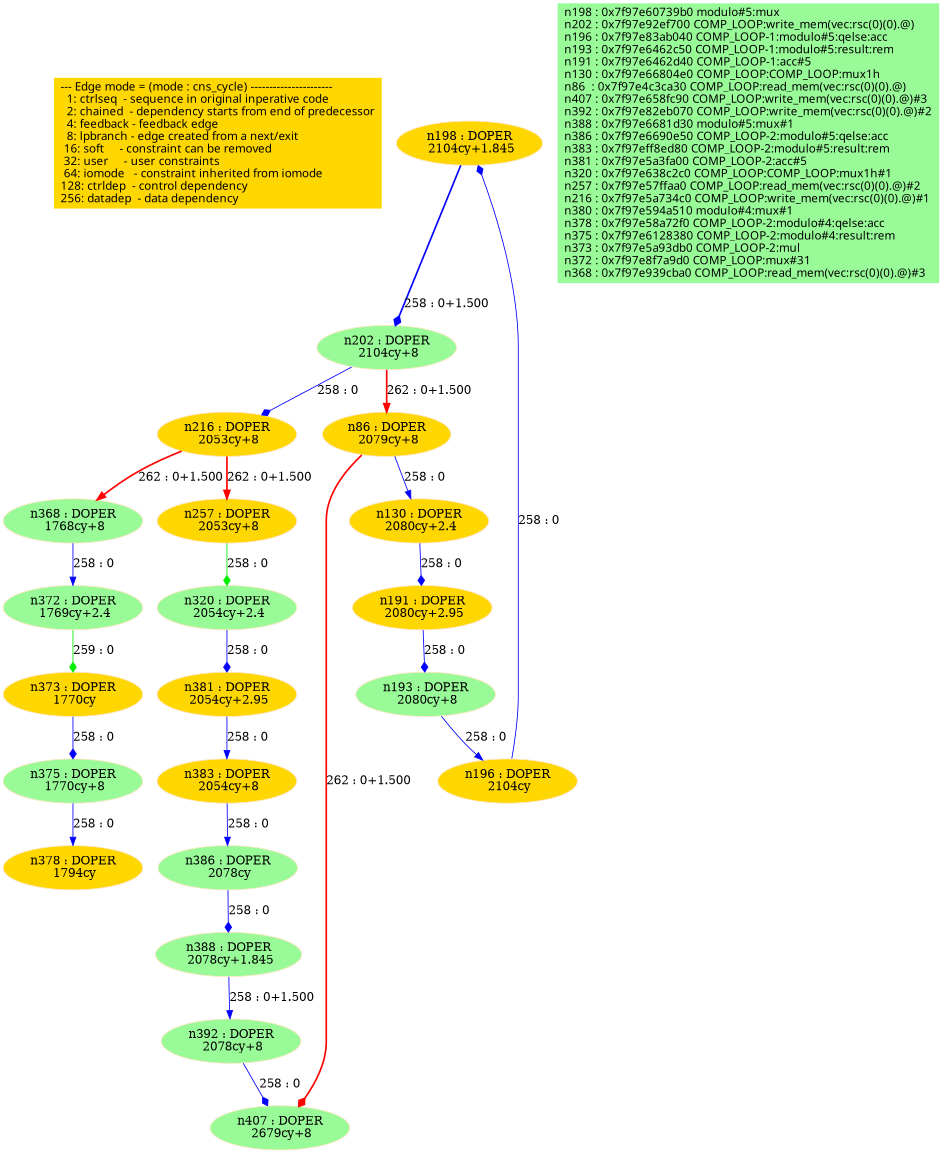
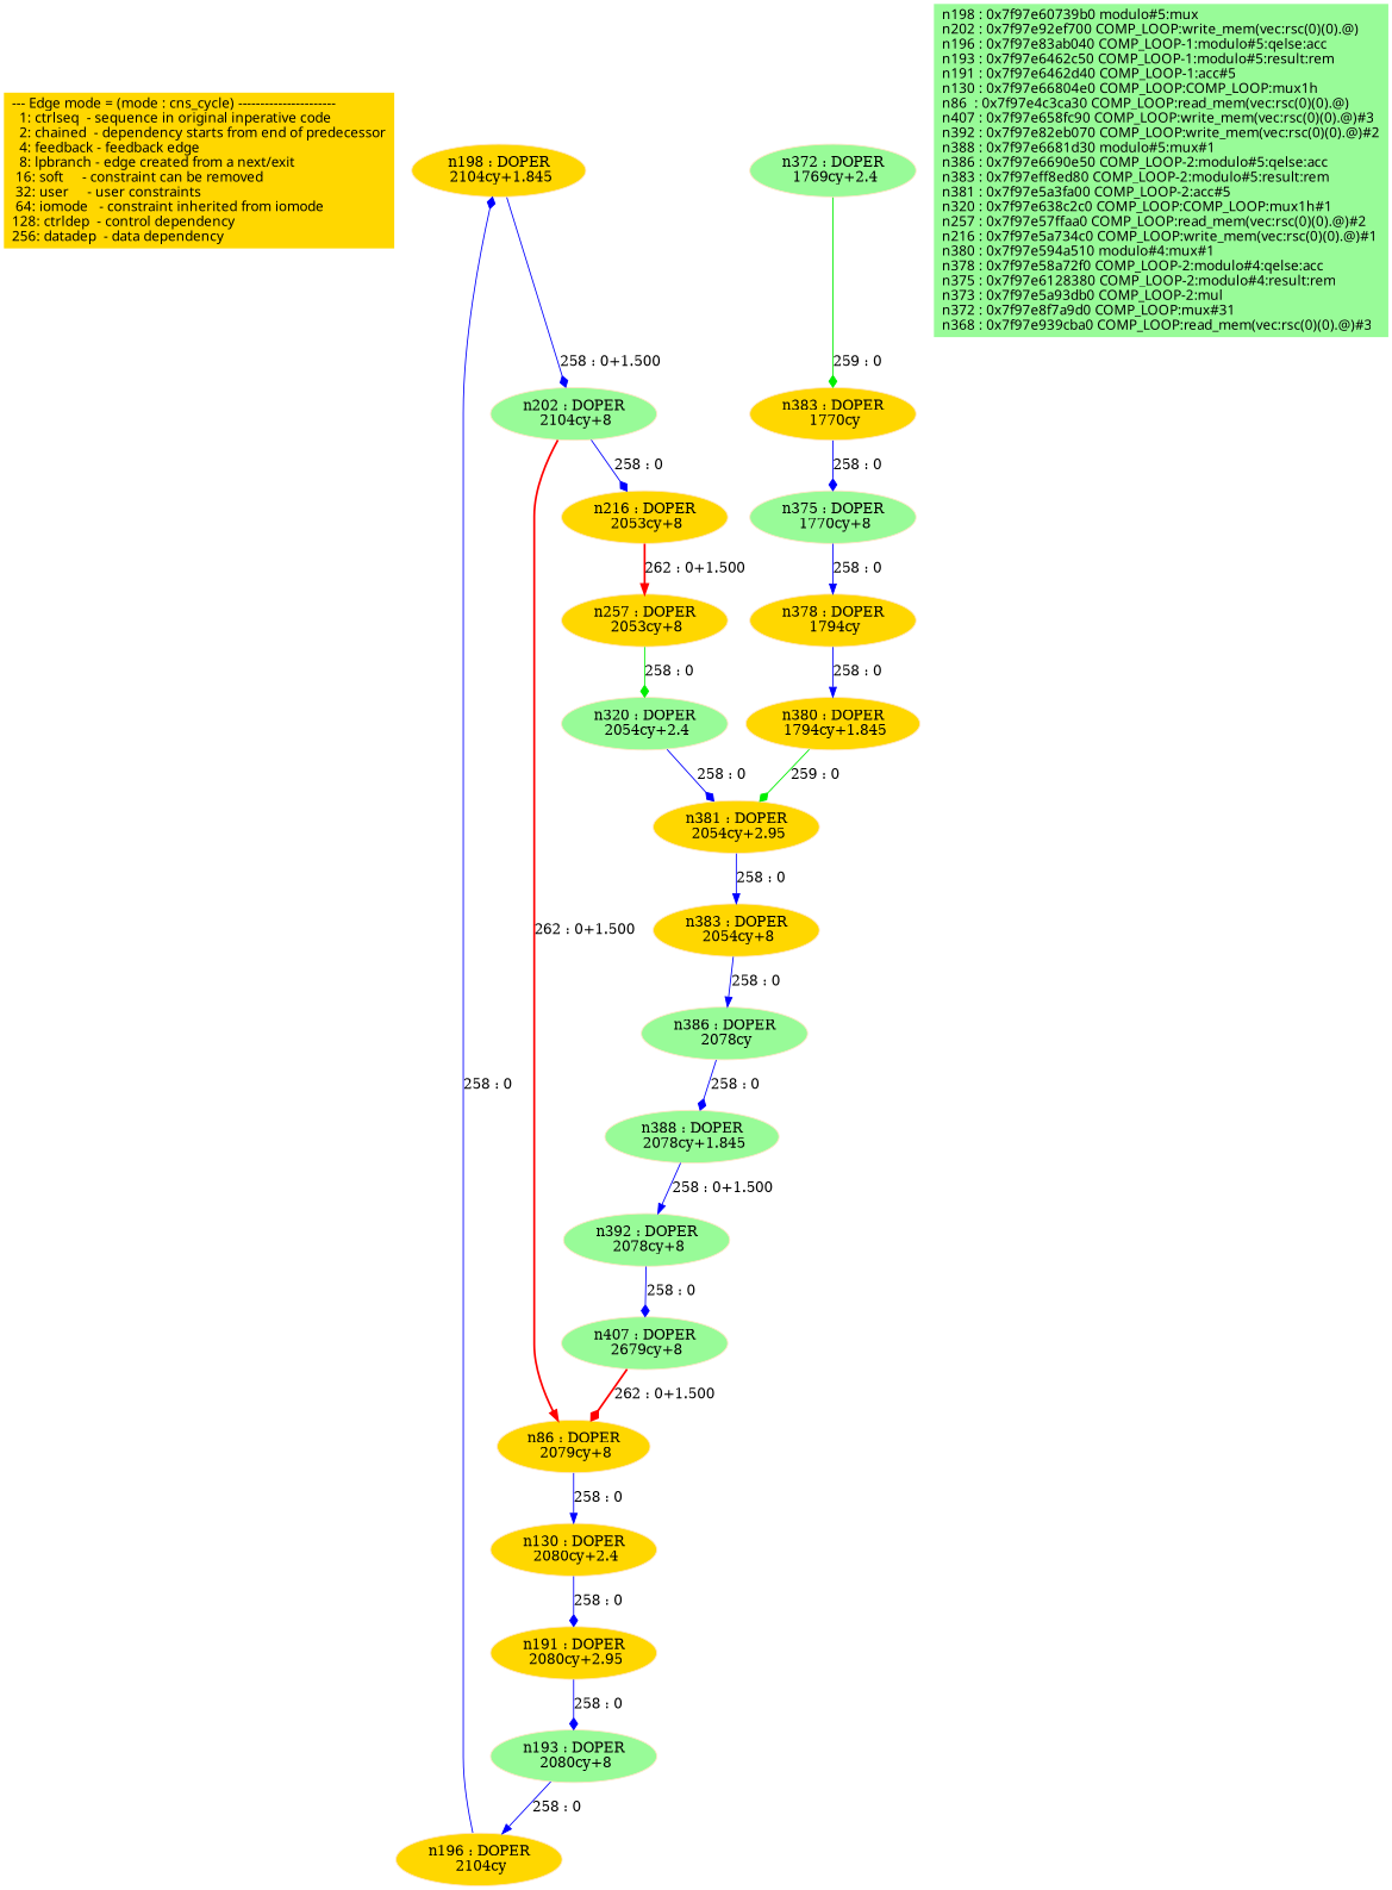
  digraph {
    node [fillcolor=gold shape=ellipse style=filled color=bisque]
    edge [arrowhead=diamond color=blue]
    n1 [fontname=Fixed label="--- Edge mode = (mode : cns_cycle) ----------------------\l  1: ctrlseq  - sequence in original inperative code     \l  2: chained  - dependency starts from end of predecessor\l  4: feedback - feedback edge                            \l  8: lpbranch - edge created from a next/exit            \l 16: soft     - constraint can be removed                \l 32: user     - user constraints                         \l 64: iomode   - constraint inherited from iomode         \l128: ctrldep  - control dependency                       \l256: datadep  - data dependency                          \l" labeljust=left shape=none color=""]
    n2 [label="n198 : DOPER\n 2104cy+1.845\n"]
    n3 [fillcolor=palegreen label="n202 : DOPER\n 2104cy+8\n"]
    n4 [label="n86 : DOPER\n 2079cy+8\n"]
    n5 [label="n216 : DOPER\n 2053cy+8\n"]
    n6 [label="n130 : DOPER\n 2080cy+2.4\n"]
    n7 [label="n257 : DOPER\n 2053cy+8\n"]
-   n8 [fillcolor=palegreen label="n368 : DOPER\n 1768cy+8\n"]
    n9 [label="n196 : DOPER\n 2104cy\n"]
    n10 [fillcolor=palegreen label="n193 : DOPER\n 2080cy+8\n"]
    n11 [label="n191 : DOPER\n 2080cy+2.95\n"]
    n12 [fillcolor=palegreen label="n407 : DOPER\n 2679cy+8\n"]
    n13 [fillcolor=palegreen label="n392 : DOPER\n 2078cy+8\n"]
    n14 [fillcolor=palegreen label="n388 : DOPER\n 2078cy+1.845\n"]
    n15 [fillcolor=palegreen label="n386 : DOPER\n 2078cy\n"]
    n16 [label="n383 : DOPER\n 2054cy+8\n"]
    n17 [label="n381 : DOPER\n 2054cy+2.95\n"]
    n18 [fillcolor=palegreen label="n320 : DOPER\n 2054cy+2.4\n"]
    n19 [fillcolor=palegreen label="n372 : DOPER\n 1769cy+2.4\n"]
+   n20 [label="n380 : DOPER\n 1794cy+1.845\n"]
    n21 [label="n378 : DOPER\n 1794cy\n"]
    n22 [fillcolor=palegreen label="n375 : DOPER\n 1770cy+8\n"]
-   n23 [label="n373 : DOPER\n 1770cy\n"]
+   n23 [label="n383 : DOPER\n 1770cy\n"]
    n24 [fillcolor=palegreen fontname=Fixed label="n198 : 0x7f97e60739b0 modulo#5:mux\ln202 : 0x7f97e92ef700 COMP_LOOP:write_mem(vec:rsc(0)(0).@)\ln196 : 0x7f97e83ab040 COMP_LOOP-1:modulo#5:qelse:acc\ln193 : 0x7f97e6462c50 COMP_LOOP-1:modulo#5:result:rem\ln191 : 0x7f97e6462d40 COMP_LOOP-1:acc#5\ln130 : 0x7f97e66804e0 COMP_LOOP:COMP_LOOP:mux1h\ln86  : 0x7f97e4c3ca30 COMP_LOOP:read_mem(vec:rsc(0)(0).@)\ln407 : 0x7f97e658fc90 COMP_LOOP:write_mem(vec:rsc(0)(0).@)#3\ln392 : 0x7f97e82eb070 COMP_LOOP:write_mem(vec:rsc(0)(0).@)#2\ln388 : 0x7f97e6681d30 modulo#5:mux#1\ln386 : 0x7f97e6690e50 COMP_LOOP-2:modulo#5:qelse:acc\ln383 : 0x7f97eff8ed80 COMP_LOOP-2:modulo#5:result:rem\ln381 : 0x7f97e5a3fa00 COMP_LOOP-2:acc#5\ln320 : 0x7f97e638c2c0 COMP_LOOP:COMP_LOOP:mux1h#1\ln257 : 0x7f97e57ffaa0 COMP_LOOP:read_mem(vec:rsc(0)(0).@)#2\ln216 : 0x7f97e5a734c0 COMP_LOOP:write_mem(vec:rsc(0)(0).@)#1\ln380 : 0x7f97e594a510 modulo#4:mux#1\ln378 : 0x7f97e58a72f0 COMP_LOOP-2:modulo#4:qelse:acc\ln375 : 0x7f97e6128380 COMP_LOOP-2:modulo#4:result:rem\ln373 : 0x7f97e5a93db0 COMP_LOOP-2:mul\ln372 : 0x7f97e8f7a9d0 COMP_LOOP:mux#31\ln368 : 0x7f97e939cba0 COMP_LOOP:read_mem(vec:rsc(0)(0).@)#3\l" labeljust=left shape=none color=""]
-   n2 -> n3 [label="258 : 0+1.500" style=bold]
+   n2 -> n3 [label="258 : 0+1.500"]
    n3 -> n4 [arrowhead=normal color=red label="262 : 0+1.500" style=bold]
    n3 -> n5 [label="258 : 0"]
    n4 -> n6 [arrowhead=normal label="258 : 0"]
    n5 -> n7 [arrowhead=normal color=red label="262 : 0+1.500" style=bold]
-   n5 -> n8 [arrowhead=normal color=red label="262 : 0+1.500" style=bold]
    n6 -> n11 [label="258 : 0"]
    n7 -> n18 [color=green2 label="258 : 0"]
-   n8 -> n19 [arrowhead=normal label="258 : 0"]
    n9 -> n2 [label="258 : 0"]
    n10 -> n9 [arrowhead=normal label="258 : 0"]
    n11 -> n10 [label="258 : 0"]
-   n4 -> n12 [color=red label="262 : 0+1.500" style=bold]
+   n12 -> n4 [color=red label="262 : 0+1.500" style=bold]
    n13 -> n12 [label="258 : 0"]
    n14 -> n13 [arrowhead=normal label="258 : 0+1.500"]
    n15 -> n14 [label="258 : 0"]
    n16 -> n15 [arrowhead=normal label="258 : 0"]
    n17 -> n16 [arrowhead=normal label="258 : 0"]
    n18 -> n17 [label="258 : 0"]
    n19 -> n23 [color=green2 label="259 : 0"]
+   n20 -> n17 [color=green2 label="259 : 0"]
+   n21 -> n20 [arrowhead=normal label="258 : 0"]
    n22 -> n21 [arrowhead=normal label="258 : 0"]
    n23 -> n22 [label="258 : 0"]
  }
